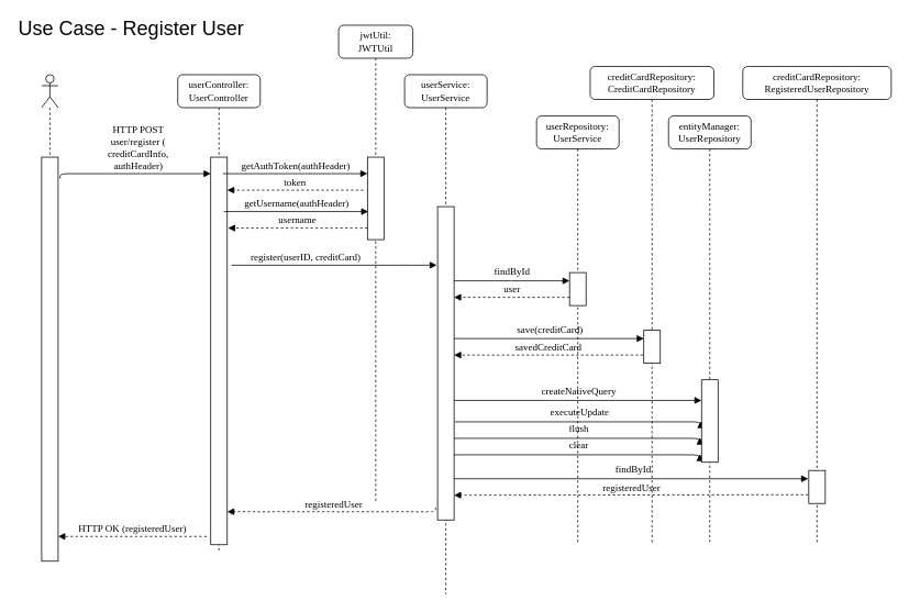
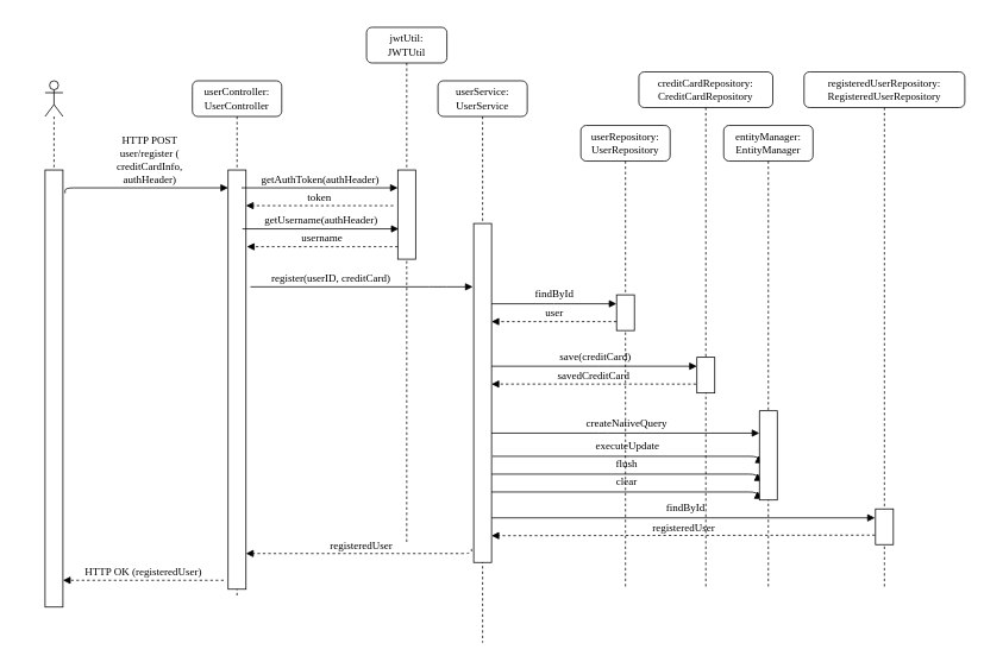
  <mxCell id="0" />
  <mxCell id="1" parent="0" />
  <mxCell id="2" value="userController:&lt;div&gt;UserController&lt;/div&gt;" style="shape=umlLifeline;perimeter=lifelinePerimeter;whiteSpace=wrap;html=1;container=1;collapsible=0;recursiveResize=0;outlineConnect=0;rounded=1;shadow=0;comic=0;labelBackgroundColor=none;strokeWidth=1;fontFamily=Verdana;fontSize=12;align=center;" parent="1" vertex="1"><mxGeometry x="215" y="90" width="100" height="580" as="geometry" /></mxCell>
  <mxCell id="3" value="" style="html=1;points=[];perimeter=orthogonalPerimeter;rounded=0;shadow=0;comic=0;labelBackgroundColor=none;strokeWidth=1;fontFamily=Verdana;fontSize=12;align=center;" parent="2" vertex="1"><mxGeometry x="40" y="100" width="20" height="470" as="geometry" /></mxCell>
  <mxCell id="4" value="HTTP POST&lt;div&gt;user/register (&lt;/div&gt;&lt;div&gt;creditCardInfo,&lt;/div&gt;&lt;div&gt;authHeader)&lt;/div&gt;" style="html=1;verticalAlign=bottom;endArrow=block;labelBackgroundColor=none;fontFamily=Verdana;fontSize=12;edgeStyle=elbowEdgeStyle;elbow=vertical;exitX=1.121;exitY=0.053;exitDx=0;exitDy=0;exitPerimeter=0;" parent="1" source="8" edge="1"><mxGeometry x="0.068" relative="1" as="geometry"><mxPoint x="100" y="210" as="sourcePoint" /><mxPoint x="255" y="210" as="targetPoint" /><mxPoint as="offset" /><Array as="points"><mxPoint x="160" y="210" /></Array></mxGeometry></mxCell>
- <mxCell id="5" value="&lt;font style=&quot;font-size: 24px;&quot;&gt;Use Case - Register User&lt;/font&gt;" style="text;html=1;align=left;verticalAlign=middle;whiteSpace=wrap;rounded=0;" parent="1" vertex="1"><mxGeometry x="20" y="20" width="330" height="30" as="geometry" /></mxCell>
  <mxCell id="6" value="HTTP OK (registeredUser)" style="html=1;verticalAlign=bottom;endArrow=block;labelBackgroundColor=none;fontFamily=Verdana;fontSize=12;edgeStyle=elbowEdgeStyle;elbow=horizontal;exitX=0.042;exitY=0.81;exitDx=0;exitDy=0;exitPerimeter=0;dashed=1;" parent="1" edge="1"><mxGeometry relative="1" as="geometry"><mxPoint x="250" y="650" as="sourcePoint" /><mxPoint x="70" y="650" as="targetPoint" /><mxPoint as="offset" /></mxGeometry></mxCell>
  <mxCell id="7" value="" style="shape=umlLifeline;perimeter=lifelinePerimeter;whiteSpace=wrap;html=1;container=1;dropTarget=0;collapsible=0;recursiveResize=0;outlineConnect=0;portConstraint=eastwest;newEdgeStyle={&quot;curved&quot;:0,&quot;rounded&quot;:0};participant=umlActor;" parent="1" vertex="1"><mxGeometry x="50" y="90" width="20" height="580" as="geometry" /></mxCell>
  <mxCell id="8" value="" style="html=1;points=[];perimeter=orthogonalPerimeter;rounded=0;shadow=0;comic=0;labelBackgroundColor=none;strokeWidth=1;fontFamily=Verdana;fontSize=12;align=center;" parent="1" vertex="1"><mxGeometry x="50" y="190" width="20" height="490" as="geometry" /></mxCell>
  <mxCell id="9" value="jwtUtil:&lt;div&gt;JWTUtil&lt;/div&gt;" style="shape=umlLifeline;perimeter=lifelinePerimeter;whiteSpace=wrap;html=1;container=1;collapsible=0;recursiveResize=0;outlineConnect=0;rounded=1;shadow=0;comic=0;labelBackgroundColor=none;strokeWidth=1;fontFamily=Verdana;fontSize=12;align=center;" parent="1" vertex="1"><mxGeometry x="410" y="30" width="90" height="580" as="geometry" /></mxCell>
  <mxCell id="10" value="" style="html=1;points=[];perimeter=orthogonalPerimeter;rounded=0;shadow=0;comic=0;labelBackgroundColor=none;strokeWidth=1;fontFamily=Verdana;fontSize=12;align=center;" parent="9" vertex="1"><mxGeometry x="35" y="160" width="20" height="100" as="geometry" /></mxCell>
  <mxCell id="11" value="registeredUser" style="html=1;verticalAlign=bottom;endArrow=block;labelBackgroundColor=none;fontFamily=Verdana;fontSize=12;edgeStyle=elbowEdgeStyle;elbow=vertical;dashed=1;exitX=-0.123;exitY=0.96;exitDx=0;exitDy=0;exitPerimeter=0;" edge="1" parent="9" source="13"><mxGeometry relative="1" as="geometry"><mxPoint x="294" y="530" as="sourcePoint" /><mxPoint x="-135" y="590" as="targetPoint" /><mxPoint as="offset" /><Array as="points"><mxPoint x="70" y="590" /></Array></mxGeometry></mxCell>
  <mxCell id="12" value="userService:&lt;div&gt;UserService&lt;/div&gt;" style="shape=umlLifeline;perimeter=lifelinePerimeter;whiteSpace=wrap;html=1;container=1;collapsible=0;recursiveResize=0;outlineConnect=0;rounded=1;shadow=0;comic=0;labelBackgroundColor=none;strokeWidth=1;fontFamily=Verdana;fontSize=12;align=center;" parent="1" vertex="1"><mxGeometry x="490" y="90" width="100" height="630" as="geometry" /></mxCell>
  <mxCell id="13" value="" style="html=1;points=[];perimeter=orthogonalPerimeter;rounded=0;shadow=0;comic=0;labelBackgroundColor=none;strokeWidth=1;fontFamily=Verdana;fontSize=12;align=center;" parent="12" vertex="1"><mxGeometry x="40" y="160" width="20" height="380" as="geometry" /></mxCell>
- <mxCell id="14" value="userRepository:&lt;div&gt;UserService&lt;/div&gt;" style="shape=umlLifeline;perimeter=lifelinePerimeter;whiteSpace=wrap;html=1;container=1;collapsible=0;recursiveResize=0;outlineConnect=0;rounded=1;shadow=0;comic=0;labelBackgroundColor=none;strokeWidth=1;fontFamily=Verdana;fontSize=12;align=center;" parent="1" vertex="1"><mxGeometry x="650" y="140" width="100" height="520" as="geometry" /></mxCell>
+ <mxCell id="14" value="userRepository:&lt;div&gt;UserRepository&lt;/div&gt;" style="shape=umlLifeline;perimeter=lifelinePerimeter;whiteSpace=wrap;html=1;container=1;collapsible=0;recursiveResize=0;outlineConnect=0;rounded=1;shadow=0;comic=0;labelBackgroundColor=none;strokeWidth=1;fontFamily=Verdana;fontSize=12;align=center;" parent="1" vertex="1"><mxGeometry x="650" y="140" width="100" height="520" as="geometry" /></mxCell>
  <mxCell id="15" value="" style="html=1;points=[];perimeter=orthogonalPerimeter;rounded=0;shadow=0;comic=0;labelBackgroundColor=none;strokeWidth=1;fontFamily=Verdana;fontSize=12;align=center;" vertex="1" parent="14"><mxGeometry x="40" y="190" width="20" height="40" as="geometry" /></mxCell>
  <mxCell id="16" value="findById" style="html=1;verticalAlign=bottom;endArrow=block;labelBackgroundColor=none;fontFamily=Verdana;fontSize=12;edgeStyle=elbowEdgeStyle;elbow=vertical;" edge="1" parent="14"><mxGeometry x="0.007" y="2" relative="1" as="geometry"><mxPoint x="-100" y="200" as="sourcePoint" /><mxPoint x="40" y="200" as="targetPoint" /><mxPoint as="offset" /><Array as="points" /></mxGeometry></mxCell>
  <mxCell id="17" value="user" style="html=1;verticalAlign=bottom;endArrow=block;labelBackgroundColor=none;fontFamily=Verdana;fontSize=12;edgeStyle=elbowEdgeStyle;elbow=horizontal;dashed=1;" edge="1" parent="14"><mxGeometry relative="1" as="geometry"><mxPoint x="40" y="220" as="sourcePoint" /><mxPoint x="-100" y="220" as="targetPoint" /><mxPoint as="offset" /></mxGeometry></mxCell>
  <mxCell id="18" value="executeUpdate" style="html=1;verticalAlign=bottom;endArrow=block;labelBackgroundColor=none;fontFamily=Verdana;fontSize=12;edgeStyle=elbowEdgeStyle;elbow=vertical;entryX=-0.082;entryY=0.151;entryDx=0;entryDy=0;entryPerimeter=0;" edge="1" parent="14"><mxGeometry x="0.008" y="2" relative="1" as="geometry"><mxPoint x="-99" y="371" as="sourcePoint" /><mxPoint x="199" y="370" as="targetPoint" /><mxPoint as="offset" /><Array as="points" /></mxGeometry></mxCell>
  <mxCell id="19" value="getAuthToken(authHeader)" style="html=1;verticalAlign=bottom;endArrow=block;labelBackgroundColor=none;fontFamily=Verdana;fontSize=12;edgeStyle=elbowEdgeStyle;elbow=vertical;" parent="1" edge="1"><mxGeometry relative="1" as="geometry"><mxPoint x="270" y="210" as="sourcePoint" /><mxPoint x="445" y="210" as="targetPoint" /><mxPoint as="offset" /><Array as="points" /></mxGeometry></mxCell>
  <mxCell id="20" value="token" style="html=1;verticalAlign=bottom;endArrow=block;labelBackgroundColor=none;fontFamily=Verdana;fontSize=12;edgeStyle=elbowEdgeStyle;elbow=horizontal;exitX=0;exitY=0.4;exitDx=0;exitDy=0;exitPerimeter=0;dashed=1;" edge="1" parent="1"><mxGeometry relative="1" as="geometry"><mxPoint x="440" y="230" as="sourcePoint" /><mxPoint x="275" y="230" as="targetPoint" /><mxPoint as="offset" /></mxGeometry></mxCell>
  <mxCell id="21" value="getUsername(authHeader)" style="html=1;verticalAlign=bottom;endArrow=block;labelBackgroundColor=none;fontFamily=Verdana;fontSize=12;edgeStyle=elbowEdgeStyle;elbow=vertical;" edge="1" parent="1"><mxGeometry relative="1" as="geometry"><mxPoint x="271" y="256" as="sourcePoint" /><mxPoint x="446" y="256" as="targetPoint" /><mxPoint as="offset" /><Array as="points" /></mxGeometry></mxCell>
  <mxCell id="22" value="username" style="html=1;verticalAlign=bottom;endArrow=block;labelBackgroundColor=none;fontFamily=Verdana;fontSize=12;edgeStyle=elbowEdgeStyle;elbow=horizontal;exitX=-0.05;exitY=0.4;exitDx=0;exitDy=0;exitPerimeter=0;dashed=1;" edge="1" parent="1"><mxGeometry relative="1" as="geometry"><mxPoint x="445" y="276" as="sourcePoint" /><mxPoint x="276" y="276" as="targetPoint" /><mxPoint as="offset" /></mxGeometry></mxCell>
  <mxCell id="23" value="register(userID, creditCard)" style="html=1;verticalAlign=bottom;endArrow=block;labelBackgroundColor=none;fontFamily=Verdana;fontSize=12;edgeStyle=elbowEdgeStyle;elbow=vertical;" edge="1" parent="1"><mxGeometry x="-0.278" relative="1" as="geometry"><mxPoint x="280" y="321" as="sourcePoint" /><mxPoint x="529" y="321" as="targetPoint" /><mxPoint as="offset" /><Array as="points"><mxPoint x="490" y="321" /><mxPoint x="590" y="310" /></Array></mxGeometry></mxCell>
  <mxCell id="24" value="creditCardRepository:&lt;div&gt;CreditCardRepository&lt;/div&gt;" style="shape=umlLifeline;perimeter=lifelinePerimeter;whiteSpace=wrap;html=1;container=1;collapsible=0;recursiveResize=0;outlineConnect=0;rounded=1;shadow=0;comic=0;labelBackgroundColor=none;strokeWidth=1;fontFamily=Verdana;fontSize=12;align=center;" vertex="1" parent="1"><mxGeometry x="715" y="80" width="150" height="580" as="geometry" /></mxCell>
  <mxCell id="25" value="" style="html=1;points=[];perimeter=orthogonalPerimeter;rounded=0;shadow=0;comic=0;labelBackgroundColor=none;strokeWidth=1;fontFamily=Verdana;fontSize=12;align=center;" vertex="1" parent="24"><mxGeometry x="65" y="320" width="20" height="40" as="geometry" /></mxCell>
  <mxCell id="26" value="save(creditCard)" style="html=1;verticalAlign=bottom;endArrow=block;labelBackgroundColor=none;fontFamily=Verdana;fontSize=12;edgeStyle=elbowEdgeStyle;elbow=vertical;" edge="1" parent="24"><mxGeometry x="0.007" y="2" relative="1" as="geometry"><mxPoint x="-165" y="330" as="sourcePoint" /><mxPoint x="65" y="330" as="targetPoint" /><mxPoint as="offset" /><Array as="points"><mxPoint x="-35" y="330" /></Array></mxGeometry></mxCell>
  <mxCell id="27" value="createNativeQuery" style="html=1;verticalAlign=bottom;endArrow=block;labelBackgroundColor=none;fontFamily=Verdana;fontSize=12;edgeStyle=elbowEdgeStyle;elbow=vertical;" edge="1" parent="24" target="32"><mxGeometry x="0.008" y="2" relative="1" as="geometry"><mxPoint x="-165" y="405" as="sourcePoint" /><mxPoint x="95" y="410" as="targetPoint" /><mxPoint as="offset" /><Array as="points"><mxPoint x="-35" y="405" /></Array></mxGeometry></mxCell>
  <mxCell id="28" value="flush" style="html=1;verticalAlign=bottom;endArrow=block;labelBackgroundColor=none;fontFamily=Verdana;fontSize=12;edgeStyle=elbowEdgeStyle;elbow=vertical;entryX=-0.082;entryY=0.151;entryDx=0;entryDy=0;entryPerimeter=0;" edge="1" parent="24"><mxGeometry x="0.008" y="2" relative="1" as="geometry"><mxPoint x="-165" y="451" as="sourcePoint" /><mxPoint x="133" y="450" as="targetPoint" /><mxPoint as="offset" /><Array as="points" /></mxGeometry></mxCell>
  <mxCell id="29" value="clear" style="html=1;verticalAlign=bottom;endArrow=block;labelBackgroundColor=none;fontFamily=Verdana;fontSize=12;edgeStyle=elbowEdgeStyle;elbow=vertical;entryX=-0.082;entryY=0.151;entryDx=0;entryDy=0;entryPerimeter=0;" edge="1" parent="24"><mxGeometry x="0.008" y="2" relative="1" as="geometry"><mxPoint x="-165" y="471" as="sourcePoint" /><mxPoint x="133" y="470" as="targetPoint" /><mxPoint as="offset" /><Array as="points" /></mxGeometry></mxCell>
  <mxCell id="30" value="savedCreditCard" style="html=1;verticalAlign=bottom;endArrow=block;labelBackgroundColor=none;fontFamily=Verdana;fontSize=12;edgeStyle=elbowEdgeStyle;elbow=horizontal;dashed=1;" edge="1" parent="1"><mxGeometry relative="1" as="geometry"><mxPoint x="779" y="430" as="sourcePoint" /><mxPoint x="550" y="430" as="targetPoint" /><mxPoint as="offset" /></mxGeometry></mxCell>
- <mxCell id="31" value="entityManager:&lt;div&gt;UserRepository&lt;/div&gt;" style="shape=umlLifeline;perimeter=lifelinePerimeter;whiteSpace=wrap;html=1;container=1;collapsible=0;recursiveResize=0;outlineConnect=0;rounded=1;shadow=0;comic=0;labelBackgroundColor=none;strokeWidth=1;fontFamily=Verdana;fontSize=12;align=center;" vertex="1" parent="1"><mxGeometry x="810" y="140" width="100" height="520" as="geometry" /></mxCell>
+ <mxCell id="31" value="entityManager:&lt;div&gt;EntityManager&lt;/div&gt;" style="shape=umlLifeline;perimeter=lifelinePerimeter;whiteSpace=wrap;html=1;container=1;collapsible=0;recursiveResize=0;outlineConnect=0;rounded=1;shadow=0;comic=0;labelBackgroundColor=none;strokeWidth=1;fontFamily=Verdana;fontSize=12;align=center;" vertex="1" parent="1"><mxGeometry x="810" y="140" width="100" height="520" as="geometry" /></mxCell>
  <mxCell id="32" value="" style="html=1;points=[];perimeter=orthogonalPerimeter;rounded=0;shadow=0;comic=0;labelBackgroundColor=none;strokeWidth=1;fontFamily=Verdana;fontSize=12;align=center;" vertex="1" parent="31"><mxGeometry x="40" y="320" width="20" height="100" as="geometry" /></mxCell>
- <mxCell id="33" value="creditCardRepository:&lt;div&gt;RegisteredUserRepository&lt;/div&gt;" style="shape=umlLifeline;perimeter=lifelinePerimeter;whiteSpace=wrap;html=1;container=1;collapsible=0;recursiveResize=0;outlineConnect=0;rounded=1;shadow=0;comic=0;labelBackgroundColor=none;strokeWidth=1;fontFamily=Verdana;fontSize=12;align=center;" vertex="1" parent="1"><mxGeometry x="900" y="80" width="180" height="580" as="geometry" /></mxCell>
+ <mxCell id="33" value="registeredUserRepository:&lt;div&gt;RegisteredUserRepository&lt;/div&gt;" style="shape=umlLifeline;perimeter=lifelinePerimeter;whiteSpace=wrap;html=1;container=1;collapsible=0;recursiveResize=0;outlineConnect=0;rounded=1;shadow=0;comic=0;labelBackgroundColor=none;strokeWidth=1;fontFamily=Verdana;fontSize=12;align=center;" vertex="1" parent="1"><mxGeometry x="900" y="80" width="180" height="580" as="geometry" /></mxCell>
  <mxCell id="34" value="" style="html=1;points=[];perimeter=orthogonalPerimeter;rounded=0;shadow=0;comic=0;labelBackgroundColor=none;strokeWidth=1;fontFamily=Verdana;fontSize=12;align=center;" vertex="1" parent="33"><mxGeometry x="80" y="490" width="20" height="40" as="geometry" /></mxCell>
  <mxCell id="35" value="findById" style="html=1;verticalAlign=bottom;endArrow=block;labelBackgroundColor=none;fontFamily=Verdana;fontSize=12;edgeStyle=elbowEdgeStyle;elbow=vertical;entryX=-0.031;entryY=0.266;entryDx=0;entryDy=0;entryPerimeter=0;" edge="1" parent="1" target="34"><mxGeometry x="0.007" y="2" relative="1" as="geometry"><mxPoint x="550" y="580" as="sourcePoint" /><mxPoint x="690" y="580" as="targetPoint" /><mxPoint as="offset" /><Array as="points" /></mxGeometry></mxCell>
  <mxCell id="36" value="registeredUser" style="html=1;verticalAlign=bottom;endArrow=block;labelBackgroundColor=none;fontFamily=Verdana;fontSize=12;edgeStyle=elbowEdgeStyle;elbow=vertical;dashed=1;exitX=-0.031;exitY=0.734;exitDx=0;exitDy=0;exitPerimeter=0;" edge="1" parent="1" source="34"><mxGeometry relative="1" as="geometry"><mxPoint x="690" y="600" as="sourcePoint" /><mxPoint x="550" y="600" as="targetPoint" /><mxPoint as="offset" /></mxGeometry></mxCell>
